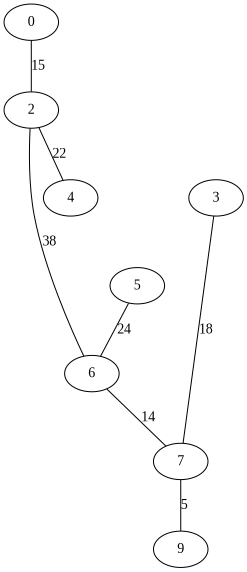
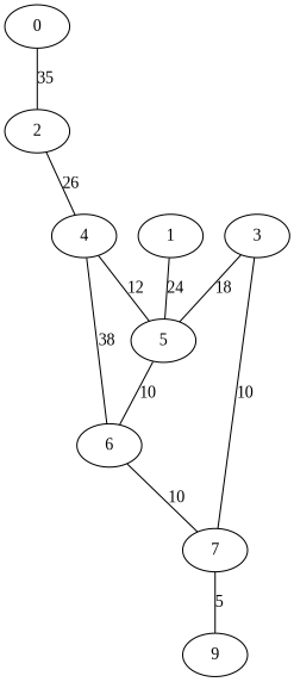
  graph {
    fontname="Liberation Serif"
    node [fontname="Liberation Serif"]
    edge [fontname="Liberation Serif"]
    0
    2
    4
    5
    6
+   1
    3
    7
    n9 [label=9]
-   0 -- 2 [label=15]
-   2 -- 4 [label=22]
-   2 -- 6 [label=38]
-   5 -- 6 [label=24]
-   6 -- 7 [label=14]
-   3 -- 7 [label=18]
+   0 -- 2 [label=35]
+   2 -- 4 [label=26]
+   4 -- 5 [label=12]
+   4 -- 6 [label=38]
+   5 -- 6 [label=10]
+   6 -- 7 [label=10]
+   1 -- 5 [label=24]
+   3 -- 5 [label=18]
+   3 -- 7 [label=10]
    7 -- n9 [label=5]
  }
